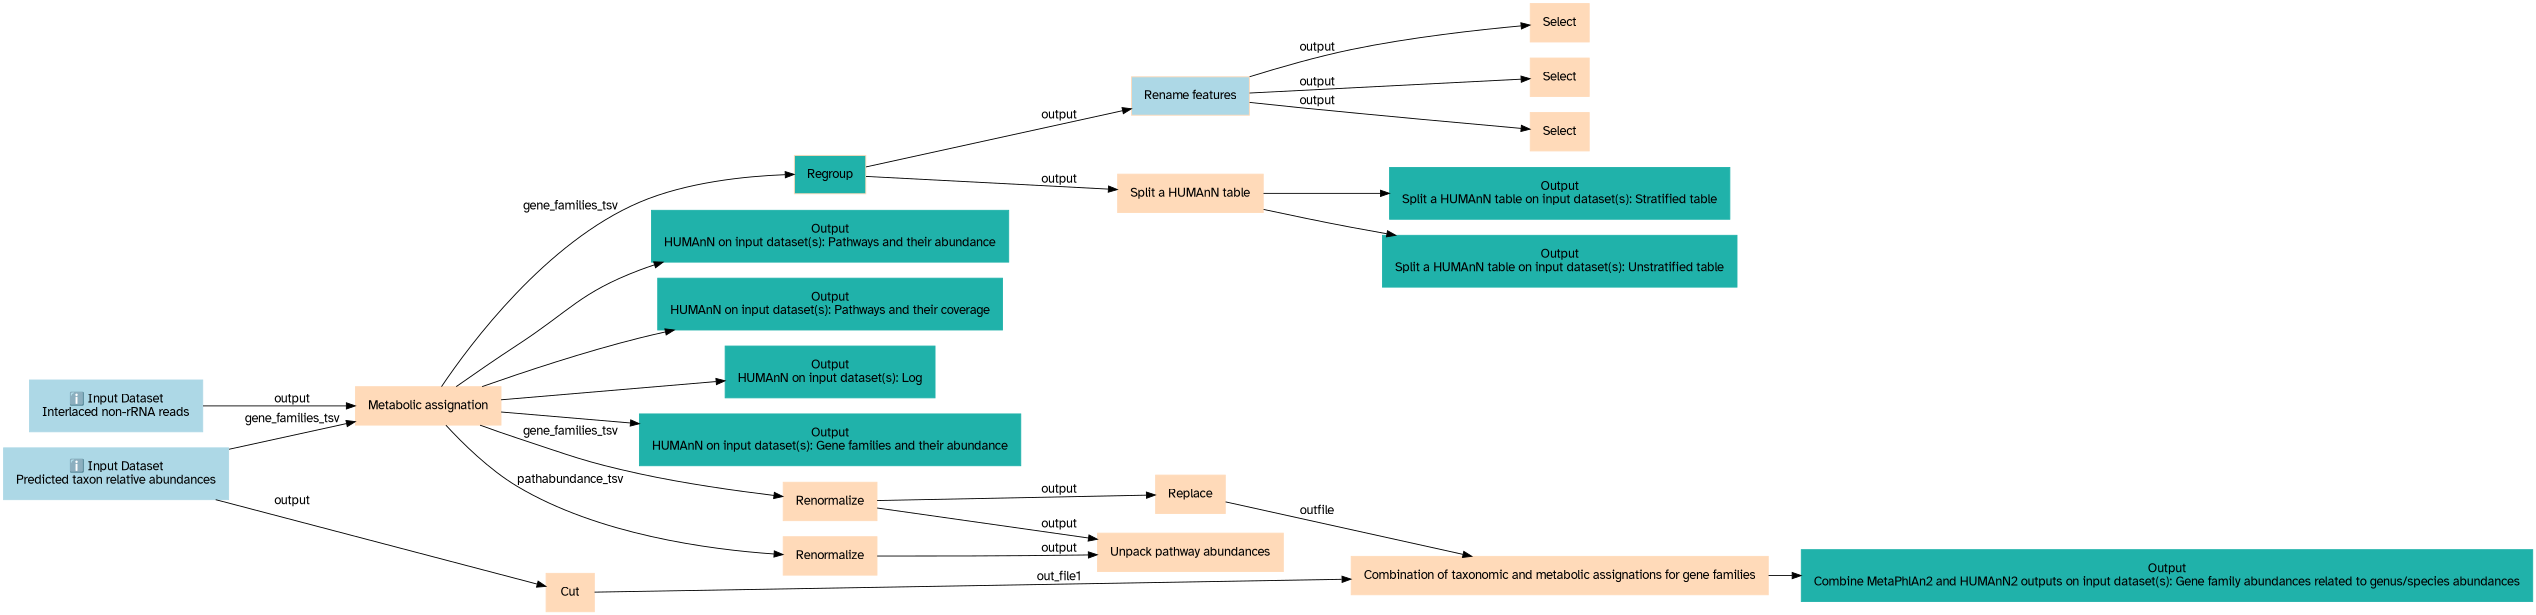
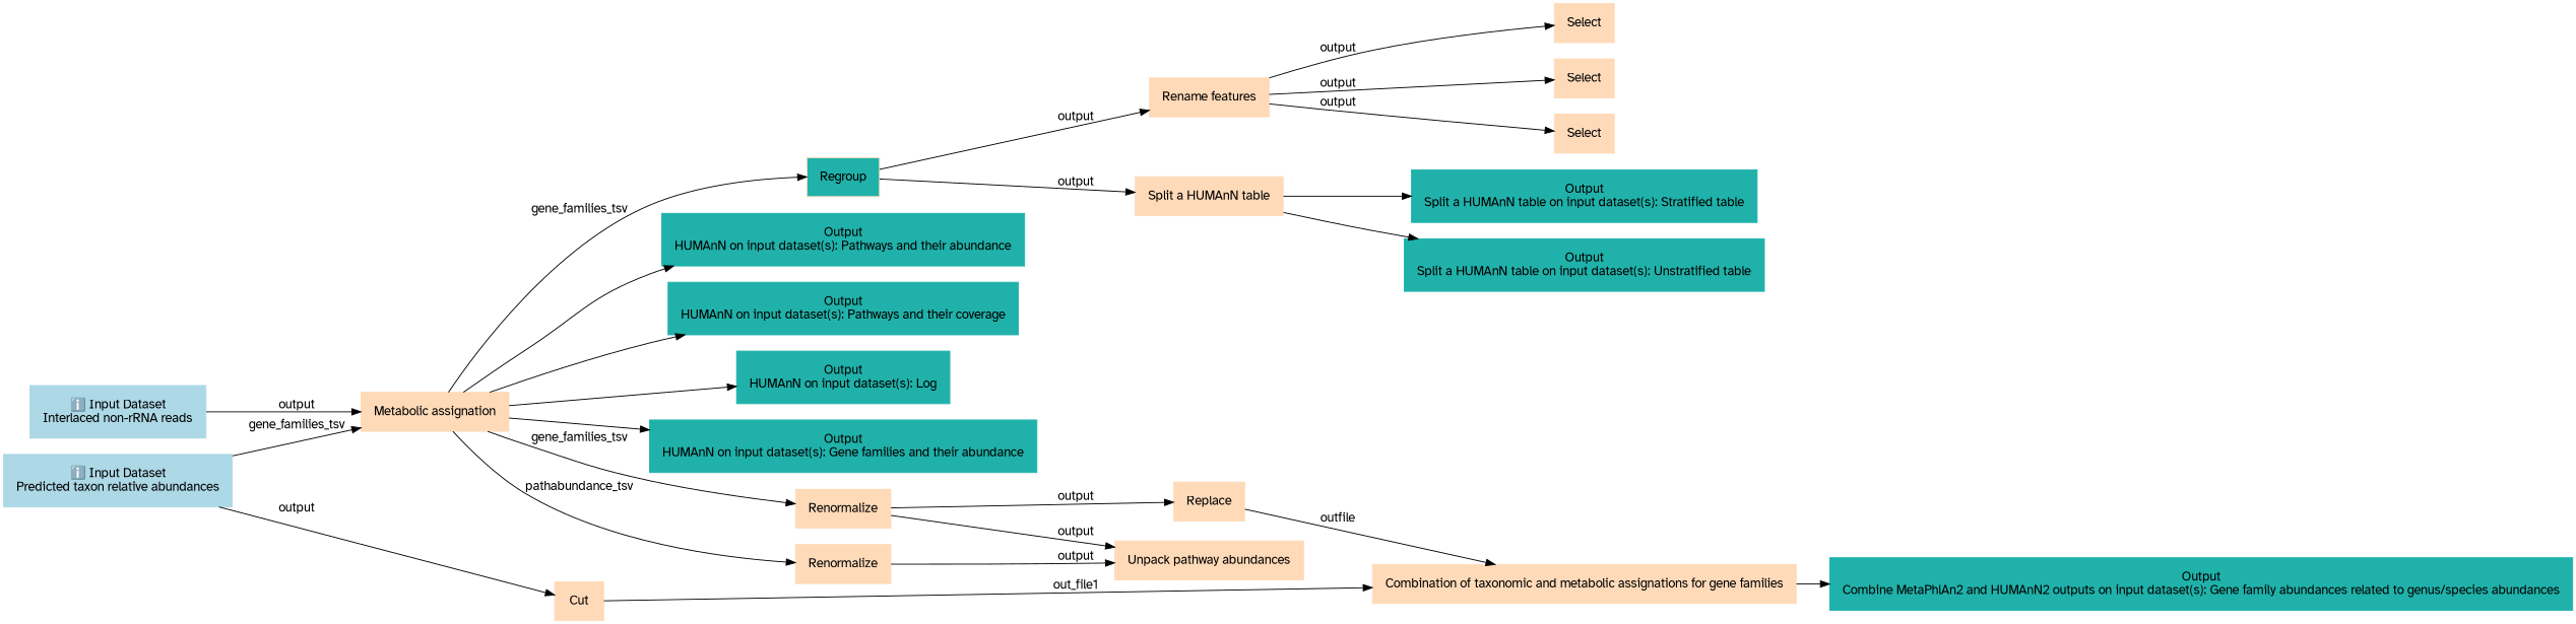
  digraph {
    rankdir=LR
    node [color=peachpuff fontname="Atkinson Hyperlegible" margin="0.2,0.2" shape=box style=filled]
    edge [fontname="Atkinson Hyperlegible"]
    n1 [color=lightblue label="ℹ️ Input Dataset\nInterlaced non-rRNA reads"]
    n2 [label="Metabolic assignation"]
    n3 [color=lightseagreen label="Output\nHUMAnN on input dataset(s): Pathways and their abundance"]
    n4 [color=lightseagreen label="Output\nHUMAnN on input dataset(s): Pathways and their coverage"]
    n5 [color=lightseagreen label="Output\nHUMAnN on input dataset(s): Log"]
    n6 [color=lightseagreen label="Output\nHUMAnN on input dataset(s): Gene families and their abundance"]
    n7 [label=Renormalize]
    n8 [label=Renormalize]
    n9 [fillcolor=lightseagreen label=Regroup]
    n10 [color=lightblue label="ℹ️ Input Dataset\nPredicted taxon relative abundances"]
    n11 [label=Cut]
    n12 [label="Combination of taxonomic and metabolic assignations for gene families"]
    n13 [color=lightseagreen label="Output\nCombine MetaPhlAn2 and HUMAnN2 outputs on input dataset(s): Gene family abundances related to genus/species abundances"]
    n14 [label=Replace]
    n15 [label="Unpack pathway abundances"]
-   n16 [label="Rename features" fillcolor=lightblue]
+   n16 [label="Rename features"]
    n17 [label="Split a HUMAnN table"]
    n18 [label=Select]
    n19 [label=Select]
    n20 [label=Select]
    n21 [color=lightseagreen label="Output\nSplit a HUMAnN table on input dataset(s): Unstratified table"]
    n22 [color=lightseagreen label="Output\nSplit a HUMAnN table on input dataset(s): Stratified table"]
    n1 -> n2 [label=output]
    n2 -> n3
    n2 -> n4
    n2 -> n5
    n2 -> n6
    n2 -> n7 [label=gene_families_tsv]
    n2 -> n8 [label=pathabundance_tsv]
    n2 -> n9 [label=gene_families_tsv]
    n7 -> n14 [label=output]
    n7 -> n15 [label=output]
    n8 -> n15 [label=output]
    n9 -> n16 [label=output]
    n9 -> n17 [label=output]
    n10 -> n2 [label=gene_families_tsv]
    n10 -> n11 [label=output]
    n11 -> n12 [label=out_file1]
    n12 -> n13
    n14 -> n12 [label=outfile]
    n16 -> n18 [label=output]
    n16 -> n19 [label=output]
    n16 -> n20 [label=output]
    n17 -> n21
    n17 -> n22
  }
